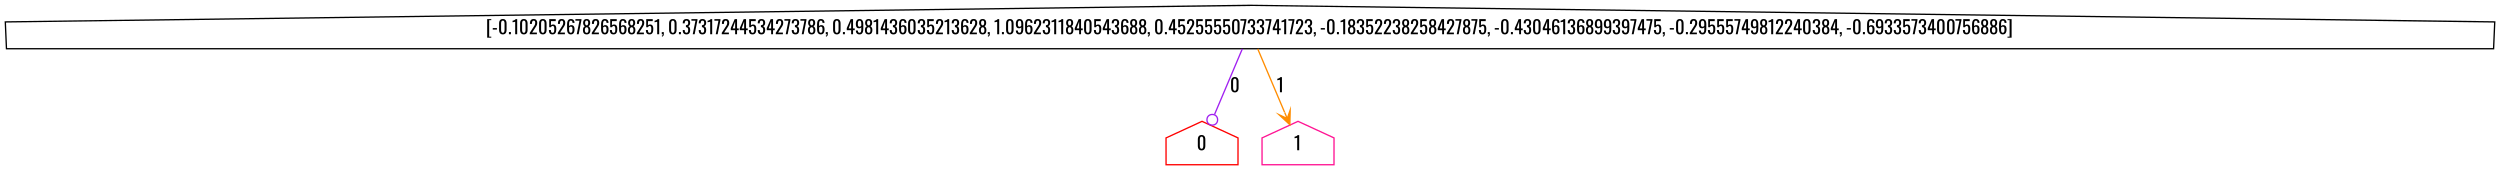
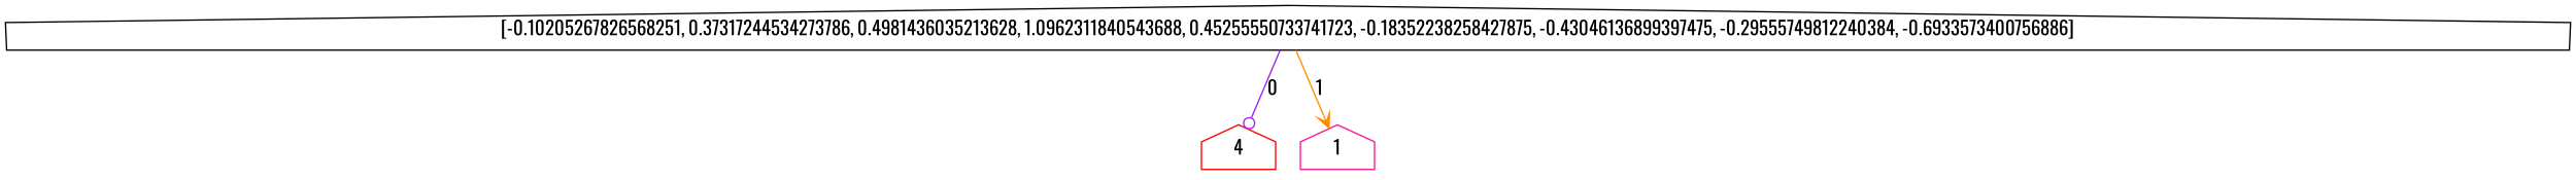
  digraph {
    fontname=Oswald
    node [shape=house fontname=Oswald]
    edge [fontname=Oswald]
    n1 [label="[-0.10205267826568251, 0.37317244534273786, 0.4981436035213628, 1.0962311840543688, 0.45255550733741723, -0.18352238258427875, -0.43046136899397475, -0.29555749812240384, -0.6933573400756886]" color=black]
-   n2 [label=0 color=red]
+   n2 [label=4 color=red]
    n3 [label=1 color=deeppink]
    n1 -> n2 [label=0 color=purple arrowhead=odot]
    n1 -> n3 [label=1 color=darkorange arrowhead=vee]
  }
